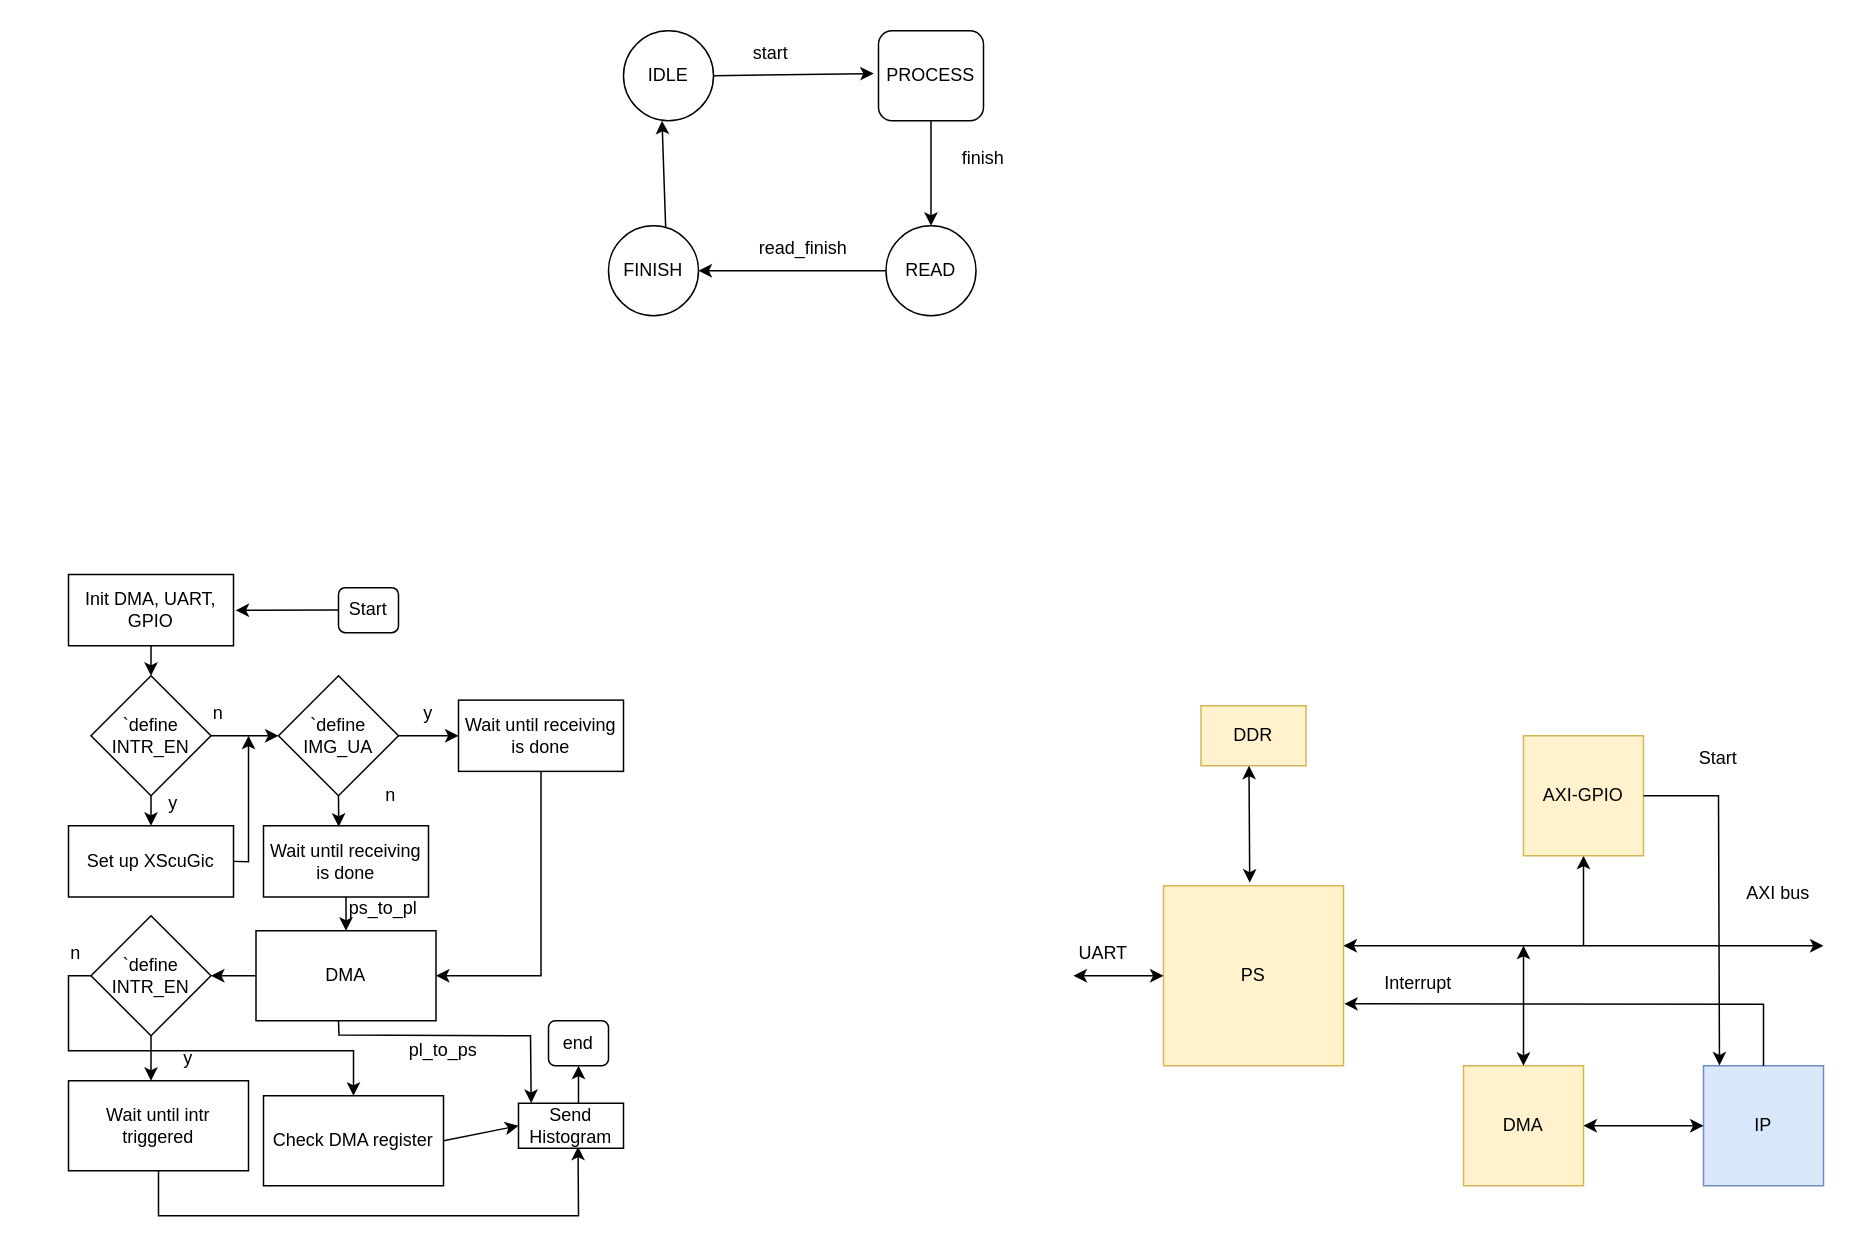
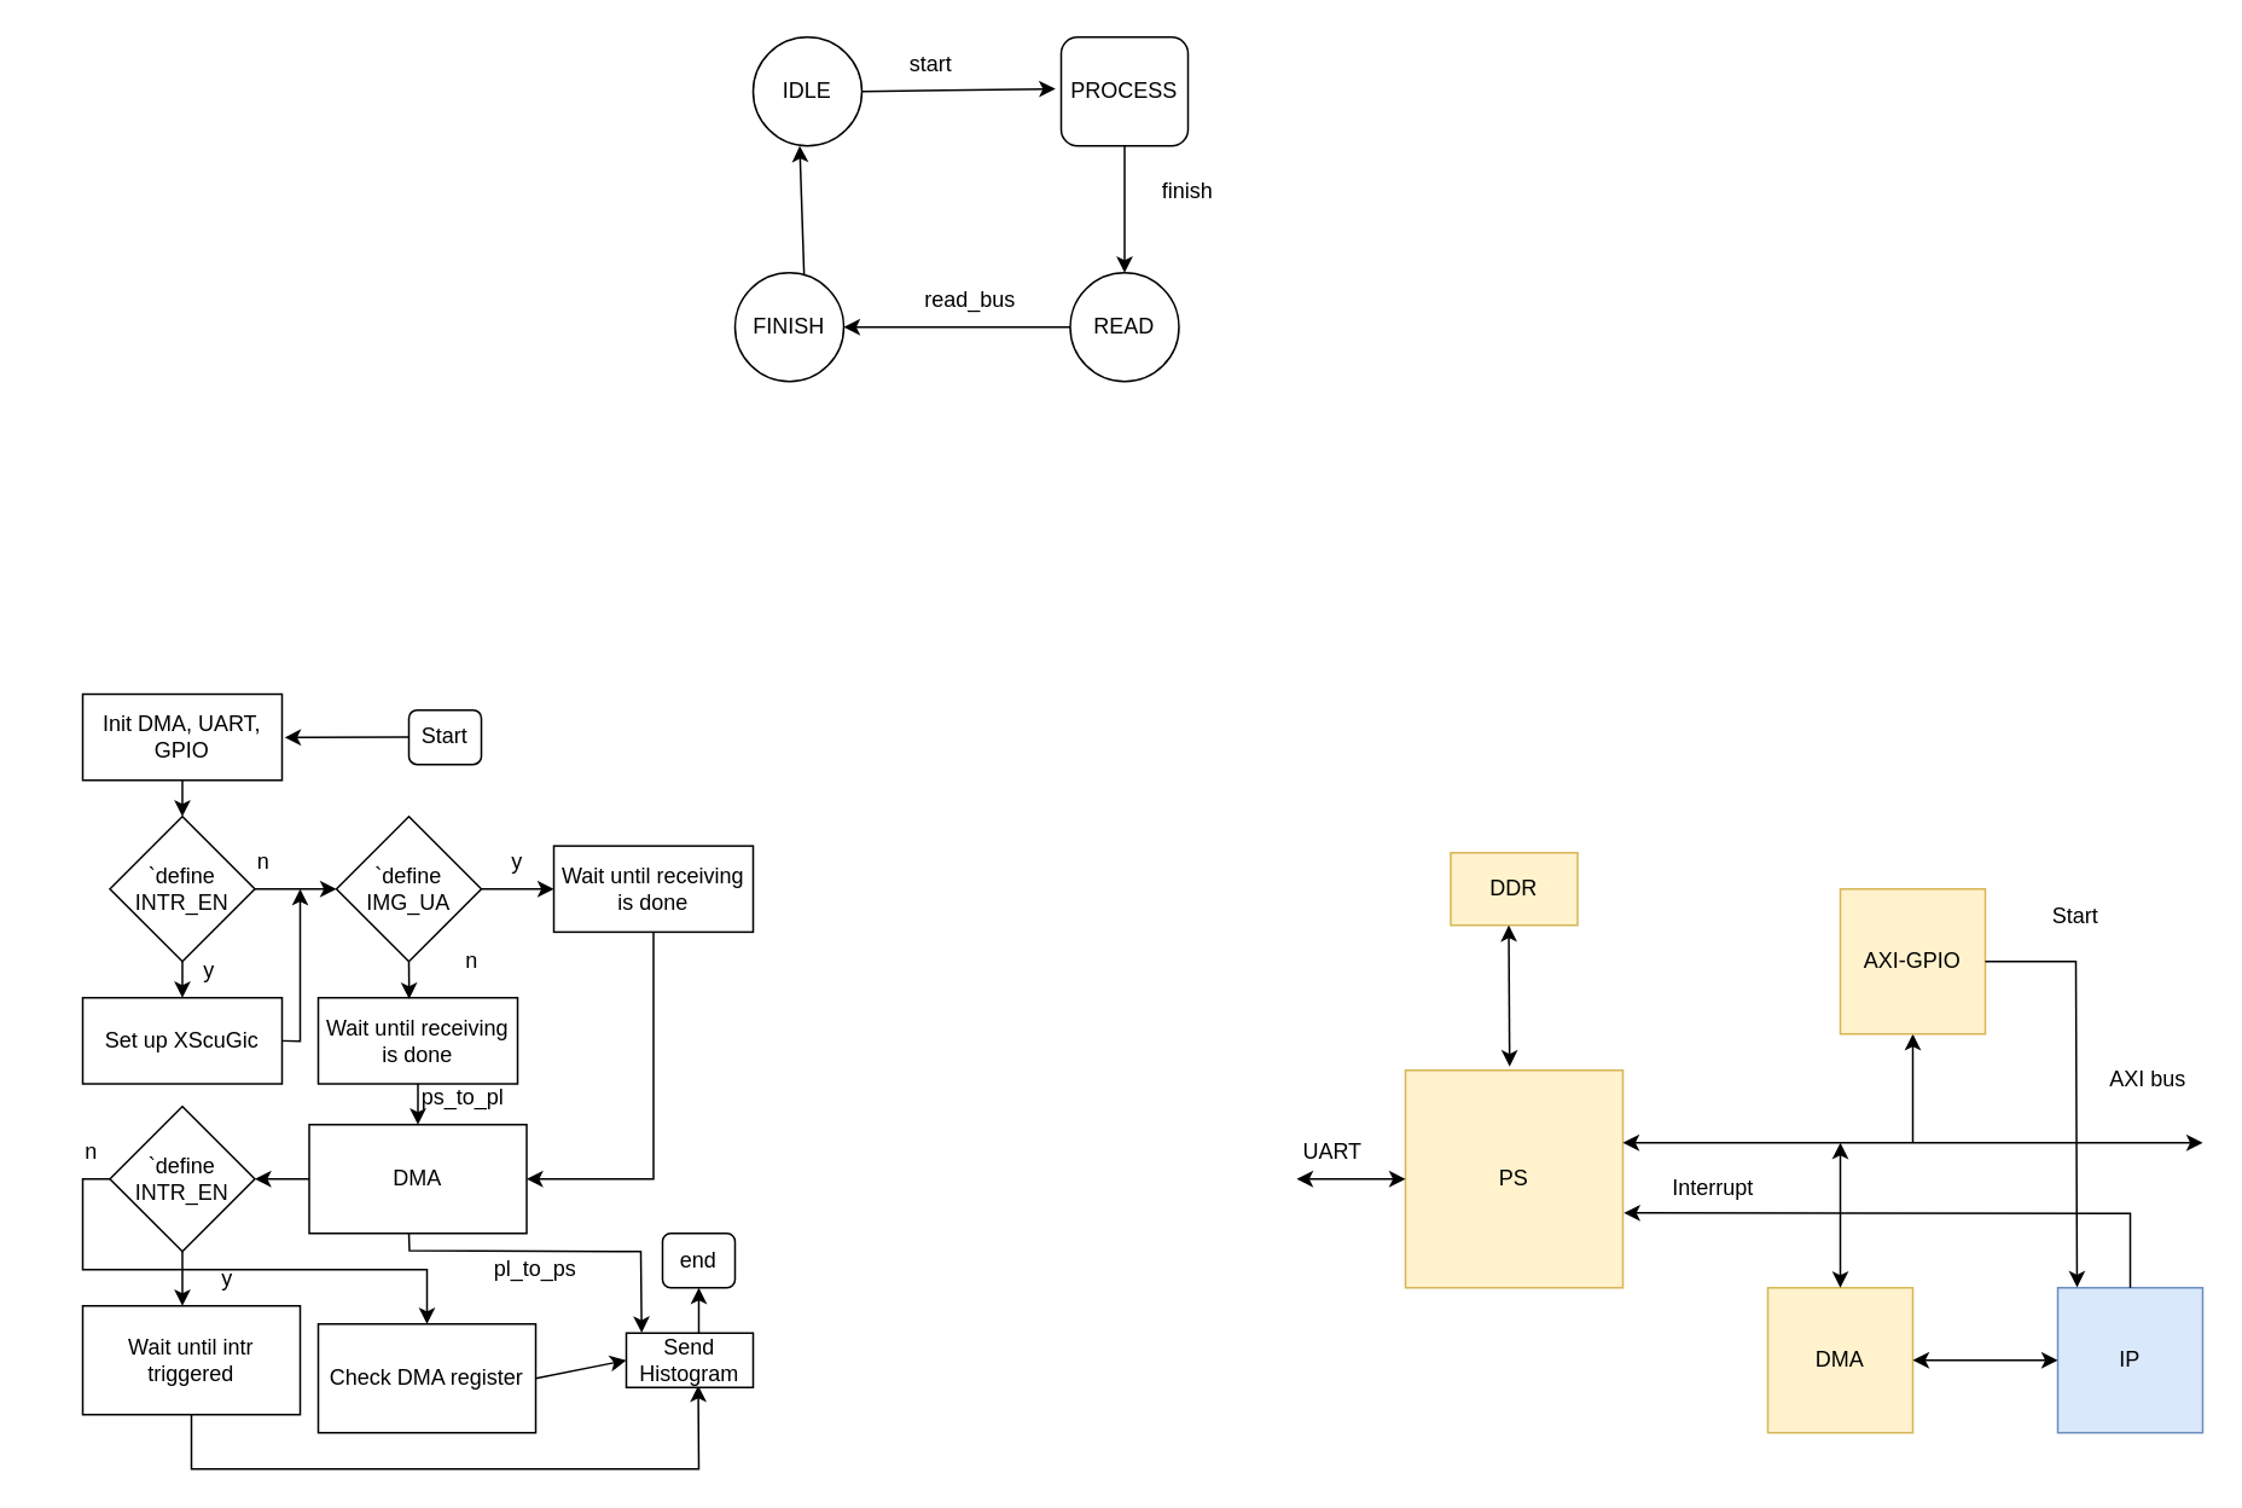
  <mxCell id="0" />
  <mxCell id="1" parent="0" />
  <mxCell id="2" value="PS" style="whiteSpace=wrap;html=1;aspect=fixed;fillColor=#fff2cc;strokeColor=#d6b656;" parent="1" vertex="1"><mxGeometry x="775" y="590" width="120" height="120" as="geometry" /></mxCell>
  <mxCell id="3" value="DDR" style="rounded=0;whiteSpace=wrap;html=1;fillColor=#fff2cc;strokeColor=#d6b656;" parent="1" vertex="1"><mxGeometry x="800" y="470" width="70" height="40" as="geometry" /></mxCell>
  <mxCell id="4" value="" style="endArrow=classic;startArrow=classic;html=1;rounded=0;exitX=0.479;exitY=-0.017;exitDx=0;exitDy=0;exitPerimeter=0;" parent="1" source="2" edge="1"><mxGeometry width="50" height="50" relative="1" as="geometry"><mxPoint x="830" y="570" as="sourcePoint" /><mxPoint x="832" y="510" as="targetPoint" /></mxGeometry></mxCell>
  <mxCell id="5" value="" style="endArrow=classic;startArrow=classic;html=1;rounded=0;" parent="1" edge="1"><mxGeometry width="50" height="50" relative="1" as="geometry"><mxPoint x="895" y="630" as="sourcePoint" /><mxPoint x="1215" y="630" as="targetPoint" /></mxGeometry></mxCell>
  <mxCell id="6" value="AXI bus" style="text;html=1;align=center;verticalAlign=middle;whiteSpace=wrap;rounded=0;" parent="1" vertex="1"><mxGeometry x="1155" y="580" width="60" height="30" as="geometry" /></mxCell>
  <mxCell id="7" value="DMA" style="rounded=0;whiteSpace=wrap;html=1;fillColor=#fff2cc;strokeColor=#d6b656;" parent="1" vertex="1"><mxGeometry x="975" y="710" width="80" height="80" as="geometry" /></mxCell>
  <mxCell id="8" value="" style="endArrow=classic;startArrow=classic;html=1;rounded=0;exitX=0.5;exitY=0;exitDx=0;exitDy=0;" parent="1" source="7" edge="1"><mxGeometry width="50" height="50" relative="1" as="geometry"><mxPoint x="970" y="680" as="sourcePoint" /><mxPoint x="1015" y="630" as="targetPoint" /></mxGeometry></mxCell>
  <mxCell id="9" value="IP" style="rounded=0;whiteSpace=wrap;html=1;fillColor=#dae8fc;strokeColor=#6c8ebf;" parent="1" vertex="1"><mxGeometry x="1135" y="710" width="80" height="80" as="geometry" /></mxCell>
  <mxCell id="10" value="" style="endArrow=classic;html=1;rounded=0;exitX=0.5;exitY=0;exitDx=0;exitDy=0;entryX=1.004;entryY=0.656;entryDx=0;entryDy=0;entryPerimeter=0;" parent="1" source="9" target="2" edge="1"><mxGeometry width="50" height="50" relative="1" as="geometry"><mxPoint x="1150" y="710" as="sourcePoint" /><mxPoint x="1200" y="660" as="targetPoint" /><Array as="points"><mxPoint x="1175" y="669" /></Array></mxGeometry></mxCell>
  <mxCell id="11" value="Interrupt" style="text;html=1;align=center;verticalAlign=middle;whiteSpace=wrap;rounded=0;" parent="1" vertex="1"><mxGeometry x="915" y="640" width="60" height="30" as="geometry" /></mxCell>
  <mxCell id="12" value="IDLE" style="ellipse;whiteSpace=wrap;html=1;" parent="1" vertex="1"><mxGeometry x="415" y="20" width="60" height="60" as="geometry" /></mxCell>
  <mxCell id="13" value="PROCESS" style="whiteSpace=wrap;html=1;rounded=1;" parent="1" vertex="1"><mxGeometry x="585" y="20" width="70" height="60" as="geometry" /></mxCell>
  <mxCell id="14" value="" style="endArrow=classic;html=1;rounded=0;exitX=1;exitY=0.5;exitDx=0;exitDy=0;entryX=-0.045;entryY=0.475;entryDx=0;entryDy=0;entryPerimeter=0;" parent="1" source="12" target="13" edge="1"><mxGeometry width="50" height="50" relative="1" as="geometry"><mxPoint x="675" y="120" as="sourcePoint" /><mxPoint x="725" y="70" as="targetPoint" /></mxGeometry></mxCell>
  <mxCell id="15" value="start&amp;nbsp;" style="text;html=1;align=center;verticalAlign=middle;whiteSpace=wrap;rounded=0;" parent="1" vertex="1"><mxGeometry x="485" y="20" width="60" height="30" as="geometry" /></mxCell>
  <mxCell id="16" value="" style="endArrow=classic;html=1;rounded=0;exitX=0.5;exitY=1;exitDx=0;exitDy=0;entryX=0.5;entryY=0;entryDx=0;entryDy=0;" parent="1" source="13" target="18" edge="1"><mxGeometry width="50" height="50" relative="1" as="geometry"><mxPoint x="675" y="120" as="sourcePoint" /><mxPoint x="605" as="targetPoint" y="150" /></mxGeometry></mxCell>
  <mxCell id="17" value="finish" style="text;html=1;align=center;verticalAlign=middle;whiteSpace=wrap;rounded=0;" parent="1" vertex="1"><mxGeometry x="625" y="90" width="60" height="30" as="geometry" /></mxCell>
  <mxCell id="18" value="READ" style="ellipse;whiteSpace=wrap;html=1;" parent="1" vertex="1"><mxGeometry x="590" width="60" height="60" as="geometry" y="150" /></mxCell>
  <mxCell id="19" value="" style="endArrow=classic;html=1;rounded=0;exitX=0;exitY=0.5;exitDx=0;exitDy=0;" parent="1" source="18" edge="1"><mxGeometry width="50" height="50" relative="1" as="geometry"><mxPoint x="435" y="205" as="sourcePoint" /><mxPoint x="465" y="180" as="targetPoint" /></mxGeometry></mxCell>
  <mxCell id="20" value="FINISH" style="ellipse;whiteSpace=wrap;html=1;" parent="1" vertex="1"><mxGeometry x="405" width="60" height="60" as="geometry" y="150" /></mxCell>
  <mxCell id="21" value="" style="endArrow=classic;html=1;rounded=0;entryX=0.428;entryY=1.045;entryDx=0;entryDy=0;entryPerimeter=0;exitX=0.635;exitY=0.014;exitDx=0;exitDy=0;exitPerimeter=0;" parent="1" source="20" edge="1"><mxGeometry width="50" height="50" relative="1" as="geometry"><mxPoint x="434.36" y="147.72" as="sourcePoint" /><mxPoint x="440.68" y="80" as="targetPoint" /></mxGeometry></mxCell>
- <mxCell id="22" value="read_finish" style="text;html=1;align=center;verticalAlign=middle;whiteSpace=wrap;rounded=0;" parent="1" vertex="1"><mxGeometry x="505" width="60" height="30" as="geometry" y="150" /></mxCell>
+ <mxCell id="22" value="read_bus" style="text;html=1;align=center;verticalAlign=middle;whiteSpace=wrap;rounded=0;" parent="1" vertex="1"><mxGeometry x="505" width="60" height="30" as="geometry" y="150" /></mxCell>
  <mxCell id="23" value="" style="endArrow=classic;html=1;rounded=0;" parent="1" edge="1"><mxGeometry width="50" height="50" relative="1" as="geometry"><mxPoint x="1055" y="630" as="sourcePoint" /><mxPoint x="1055" y="570" as="targetPoint" /></mxGeometry></mxCell>
  <mxCell id="24" value="AXI-GPIO" style="rounded=0;whiteSpace=wrap;html=1;fillColor=#fff2cc;strokeColor=#d6b656;" parent="1" vertex="1"><mxGeometry x="1015" y="490" width="80" height="80" as="geometry" /></mxCell>
  <mxCell id="25" value="" style="endArrow=classic;html=1;rounded=0;exitX=1;exitY=0.5;exitDx=0;exitDy=0;entryX=0.133;entryY=-0.003;entryDx=0;entryDy=0;entryPerimeter=0;" parent="1" source="24" target="9" edge="1"><mxGeometry width="50" height="50" relative="1" as="geometry"><mxPoint x="1125" y="670" as="sourcePoint" /><mxPoint x="1175" y="620" as="targetPoint" /><Array as="points"><mxPoint x="1145" y="530" /></Array></mxGeometry></mxCell>
  <mxCell id="26" value="Start" style="text;html=1;align=center;verticalAlign=middle;whiteSpace=wrap;rounded=0;" parent="1" vertex="1"><mxGeometry x="1115" y="490" width="60" height="30" as="geometry" /></mxCell>
  <mxCell id="27" value="" style="endArrow=classic;startArrow=classic;html=1;rounded=0;exitX=1;exitY=0.5;exitDx=0;exitDy=0;entryX=0;entryY=0.5;entryDx=0;entryDy=0;" parent="1" source="7" target="9" edge="1"><mxGeometry width="50" height="50" relative="1" as="geometry"><mxPoint x="1065" y="760" as="sourcePoint" /><mxPoint x="1115" y="710" as="targetPoint" /></mxGeometry></mxCell>
  <mxCell id="28" value="" style="endArrow=classic;startArrow=classic;html=1;rounded=0;entryX=0;entryY=0.5;entryDx=0;entryDy=0;" parent="1" target="2" edge="1"><mxGeometry width="50" height="50" relative="1" as="geometry"><mxPoint x="715" y="650" as="sourcePoint" /><mxPoint x="765" y="610" as="targetPoint" /></mxGeometry></mxCell>
  <mxCell id="29" value="UART" style="text;html=1;align=center;verticalAlign=middle;whiteSpace=wrap;rounded=0;" parent="1" vertex="1"><mxGeometry x="705" y="620" width="60" height="30" as="geometry" /></mxCell>
  <mxCell id="30" value="Start" style="rounded=1;whiteSpace=wrap;html=1;" vertex="1" parent="1"><mxGeometry x="225" y="391.25" width="40" height="30" as="geometry" /></mxCell>
  <mxCell id="31" value="" style="endArrow=classic;html=1;rounded=0;entryX=1.013;entryY=0.564;entryDx=0;entryDy=0;entryPerimeter=0;" edge="1" parent="1"><mxGeometry width="50" height="50" relative="1" as="geometry"><mxPoint x="225" y="406.1" as="sourcePoint" /><mxPoint x="156.43" y="406.39" as="targetPoint" /></mxGeometry></mxCell>
  <mxCell id="32" value="Init DMA, UART, GPIO" style="rounded=0;whiteSpace=wrap;html=1;" vertex="1" parent="1"><mxGeometry x="45" y="382.5" width="110" height="47.5" as="geometry" /></mxCell>
  <mxCell id="33" value="" style="endArrow=classic;html=1;rounded=0;exitX=0.5;exitY=1;exitDx=0;exitDy=0;" edge="1" parent="1" source="32" target="34"><mxGeometry width="50" height="50" relative="1" as="geometry"><mxPoint x="135" y="450" as="sourcePoint" /><mxPoint x="100" y="480" as="targetPoint" /></mxGeometry></mxCell>
  <mxCell id="34" value="`define INTR_EN" style="rhombus;whiteSpace=wrap;html=1;" vertex="1" parent="1"><mxGeometry x="60" y="450" width="80" height="80" as="geometry" /></mxCell>
  <mxCell id="35" value="" style="endArrow=classic;html=1;rounded=0;exitX=0.5;exitY=1;exitDx=0;exitDy=0;" edge="1" parent="1" source="34"><mxGeometry width="50" height="50" relative="1" as="geometry"><mxPoint x="135" y="520" as="sourcePoint" /><mxPoint x="100" y="550" as="targetPoint" /></mxGeometry></mxCell>
  <mxCell id="36" value="Set up XScuGic" style="rounded=0;whiteSpace=wrap;html=1;" vertex="1" parent="1"><mxGeometry x="45" y="550" width="110" height="47.5" as="geometry" /></mxCell>
  <mxCell id="37" value="" style="endArrow=classic;html=1;rounded=0;exitX=1;exitY=0.5;exitDx=0;exitDy=0;" edge="1" parent="1" source="34"><mxGeometry width="50" height="50" relative="1" as="geometry"><mxPoint x="125" y="520" as="sourcePoint" /><mxPoint x="185" y="490" as="targetPoint" /></mxGeometry></mxCell>
  <mxCell id="38" value="`define IMG_UA" style="rhombus;whiteSpace=wrap;html=1;" vertex="1" parent="1"><mxGeometry x="185" y="450" width="80" height="80" as="geometry" /></mxCell>
  <mxCell id="39" value="" style="endArrow=classic;html=1;rounded=0;exitX=1;exitY=0.5;exitDx=0;exitDy=0;" edge="1" parent="1" source="36"><mxGeometry width="50" height="50" relative="1" as="geometry"><mxPoint x="125" y="570" as="sourcePoint" /><mxPoint x="165" y="490" as="targetPoint" /><Array as="points"><mxPoint x="165" y="574" /></Array></mxGeometry></mxCell>
  <mxCell id="40" value="y" style="text;html=1;align=center;verticalAlign=middle;whiteSpace=wrap;rounded=0;" vertex="1" parent="1"><mxGeometry x="85" y="520" width="60" height="30" as="geometry" /></mxCell>
  <mxCell id="41" value="n" style="text;html=1;align=center;verticalAlign=middle;whiteSpace=wrap;rounded=0;" vertex="1" parent="1"><mxGeometry x="115" y="460" width="60" height="30" as="geometry" /></mxCell>
  <mxCell id="42" value="" style="endArrow=classic;html=1;rounded=0;exitX=1;exitY=0.5;exitDx=0;exitDy=0;" edge="1" parent="1" source="38"><mxGeometry width="50" height="50" relative="1" as="geometry"><mxPoint x="245" y="520" as="sourcePoint" /><mxPoint x="305" y="490" as="targetPoint" /></mxGeometry></mxCell>
  <mxCell id="43" value="y" style="text;html=1;align=center;verticalAlign=middle;whiteSpace=wrap;rounded=0;" vertex="1" parent="1"><mxGeometry x="255" y="460" width="60" height="30" as="geometry" /></mxCell>
  <mxCell id="44" value="Wait until receiving is done" style="rounded=0;whiteSpace=wrap;html=1;" vertex="1" parent="1"><mxGeometry x="305" y="466.25" width="110" height="47.5" as="geometry" /></mxCell>
  <mxCell id="45" value="n" style="text;html=1;align=center;verticalAlign=middle;whiteSpace=wrap;rounded=0;" vertex="1" parent="1"><mxGeometry x="230" y="515" width="60" height="30" as="geometry" /></mxCell>
  <mxCell id="46" value="DMA" style="rounded=0;whiteSpace=wrap;html=1;" vertex="1" parent="1"><mxGeometry x="170" y="620" width="120" height="60" as="geometry" /></mxCell>
  <mxCell id="47" value="Wait until receiving is done" style="rounded=0;whiteSpace=wrap;html=1;" vertex="1" parent="1"><mxGeometry x="175" y="550" width="110" height="47.5" as="geometry" /></mxCell>
  <mxCell id="48" value="" style="endArrow=classic;html=1;rounded=0;exitX=0.5;exitY=1;exitDx=0;exitDy=0;entryX=0.456;entryY=0.014;entryDx=0;entryDy=0;entryPerimeter=0;" edge="1" parent="1" source="38" target="47"><mxGeometry width="50" height="50" relative="1" as="geometry"><mxPoint x="275" y="500" as="sourcePoint" /><mxPoint x="325" y="450" as="targetPoint" /></mxGeometry></mxCell>
  <mxCell id="49" value="" style="endArrow=classic;html=1;rounded=0;exitX=0.5;exitY=1;exitDx=0;exitDy=0;entryX=0.5;entryY=0;entryDx=0;entryDy=0;" edge="1" parent="1" source="47" target="46"><mxGeometry width="50" height="50" relative="1" as="geometry"><mxPoint x="275" y="570" as="sourcePoint" /><mxPoint x="325" y="520" as="targetPoint" /></mxGeometry></mxCell>
  <mxCell id="50" value="" style="endArrow=classic;html=1;rounded=0;exitX=0.5;exitY=1;exitDx=0;exitDy=0;entryX=1;entryY=0.5;entryDx=0;entryDy=0;" edge="1" parent="1" source="44" target="46"><mxGeometry width="50" height="50" relative="1" as="geometry"><mxPoint x="275" y="570" as="sourcePoint" /><mxPoint x="325" y="520" as="targetPoint" /><Array as="points"><mxPoint x="360" y="650" /></Array></mxGeometry></mxCell>
  <mxCell id="51" value="`define INTR_EN" style="rhombus;whiteSpace=wrap;html=1;" vertex="1" parent="1"><mxGeometry x="60" y="610" width="80" height="80" as="geometry" /></mxCell>
  <mxCell id="52" value="" style="endArrow=classic;html=1;rounded=0;exitX=0;exitY=0.5;exitDx=0;exitDy=0;entryX=1;entryY=0.5;entryDx=0;entryDy=0;" edge="1" parent="1" source="46" target="51"><mxGeometry width="50" height="50" relative="1" as="geometry"><mxPoint x="275" y="650" as="sourcePoint" /><mxPoint x="325" y="600" as="targetPoint" /></mxGeometry></mxCell>
  <mxCell id="53" value="" style="endArrow=classic;html=1;rounded=0;exitX=0.5;exitY=1;exitDx=0;exitDy=0;" edge="1" parent="1" source="51"><mxGeometry width="50" height="50" relative="1" as="geometry"><mxPoint x="205" y="680" as="sourcePoint" /><mxPoint x="100" y="720" as="targetPoint" /></mxGeometry></mxCell>
  <mxCell id="54" value="y" style="text;html=1;align=center;verticalAlign=middle;whiteSpace=wrap;rounded=0;" vertex="1" parent="1"><mxGeometry x="95" y="690" width="60" height="30" as="geometry" /></mxCell>
  <mxCell id="55" value="Wait until intr triggered" style="rounded=0;whiteSpace=wrap;html=1;" vertex="1" parent="1"><mxGeometry x="45" y="720" width="120" height="60" as="geometry" /></mxCell>
  <mxCell id="56" value="" style="endArrow=classic;html=1;rounded=0;exitX=0;exitY=0.5;exitDx=0;exitDy=0;entryX=0.5;entryY=0;entryDx=0;entryDy=0;" edge="1" parent="1" source="51" target="58"><mxGeometry width="50" height="50" relative="1" as="geometry"><mxPoint x="205" y="750" as="sourcePoint" /><mxPoint x="215" y="720" as="targetPoint" /><Array as="points"><mxPoint x="45" y="650" /><mxPoint x="45" y="700" /><mxPoint x="235" y="700" /></Array></mxGeometry></mxCell>
  <mxCell id="57" value="n" style="text;html=1;align=center;verticalAlign=middle;whiteSpace=wrap;rounded=0;" vertex="1" parent="1"><mxGeometry x="20" y="620" width="60" height="30" as="geometry" /></mxCell>
  <mxCell id="58" value="Check DMA register" style="rounded=0;whiteSpace=wrap;html=1;" vertex="1" parent="1"><mxGeometry x="175" y="730" width="120" height="60" as="geometry" /></mxCell>
  <mxCell id="59" value="" style="endArrow=classic;html=1;rounded=0;exitX=0.5;exitY=1;exitDx=0;exitDy=0;entryX=0.567;entryY=0.965;entryDx=0;entryDy=0;entryPerimeter=0;" edge="1" parent="1" source="55"><mxGeometry width="50" height="50" relative="1" as="geometry"><mxPoint x="255" y="690" as="sourcePoint" /><mxPoint x="384.69" y="763.95" as="targetPoint" /><Array as="points"><mxPoint x="105" y="810" /><mxPoint x="385" y="810" /></Array></mxGeometry></mxCell>
  <mxCell id="60" value="" style="endArrow=classic;html=1;rounded=0;exitX=0.539;exitY=1.008;exitDx=0;exitDy=0;exitPerimeter=0;entryX=0.121;entryY=-0.006;entryDx=0;entryDy=0;entryPerimeter=0;" edge="1" parent="1"><mxGeometry width="50" height="50" relative="1" as="geometry"><mxPoint x="225" y="680" as="sourcePoint" /><mxPoint x="353.47" y="734.82" as="targetPoint" /><Array as="points"><mxPoint x="225.32" y="689.52" /><mxPoint x="353" y="690" /></Array></mxGeometry></mxCell>
  <mxCell id="61" value="pl_to_ps" style="text;html=1;align=center;verticalAlign=middle;whiteSpace=wrap;rounded=0;" vertex="1" parent="1"><mxGeometry x="265" y="685" width="60" height="30" as="geometry" /></mxCell>
  <mxCell id="62" value="ps_to_pl" style="text;html=1;align=center;verticalAlign=middle;whiteSpace=wrap;rounded=0;" vertex="1" parent="1"><mxGeometry x="225" y="590" width="60" height="30" as="geometry" /></mxCell>
  <mxCell id="63" value="" style="endArrow=classic;html=1;rounded=0;exitX=1;exitY=0.5;exitDx=0;exitDy=0;entryX=0;entryY=0.5;entryDx=0;entryDy=0;" edge="1" parent="1" source="58"><mxGeometry width="50" height="50" relative="1" as="geometry"><mxPoint x="335" y="740" as="sourcePoint" /><mxPoint x="345" y="750" as="targetPoint" /></mxGeometry></mxCell>
  <mxCell id="64" value="" style="endArrow=classic;html=1;rounded=0;" edge="1" parent="1"><mxGeometry width="50" height="50" relative="1" as="geometry"><mxPoint x="385" y="735" as="sourcePoint" /><mxPoint x="385" y="710" as="targetPoint" /></mxGeometry></mxCell>
  <mxCell id="65" value="Send Histogram" style="rounded=0;whiteSpace=wrap;html=1;" vertex="1" parent="1"><mxGeometry x="345" y="735" width="70" height="30" as="geometry" /></mxCell>
  <mxCell id="66" value="end" style="rounded=1;whiteSpace=wrap;html=1;" vertex="1" parent="1"><mxGeometry x="365" y="680" width="40" height="30" as="geometry" /></mxCell>
